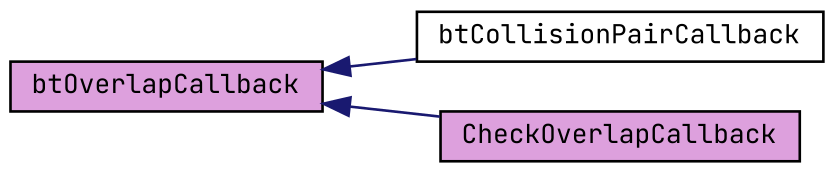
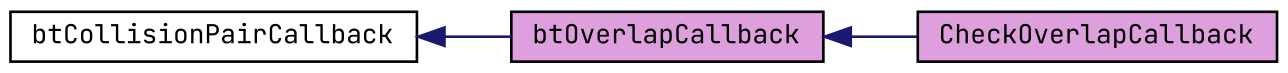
  digraph {
    fontname="JetBrains Mono"
    rankdir=LR
    node [color=black fillcolor=plum fontname="JetBrains Mono" fontsize=10 shape=record style=filled]
    edge [color=midnightblue dir=back fontname="JetBrains Mono" fontsize=10 labelfontname=Helvetica labelfontsize=10 style=solid]
    n1 [height=0.2 label=btOverlapCallback width=0.4]
    n2 [fillcolor=white height=0.2 label=btCollisionPairCallback width=0.4]
    n3 [height=0.2 label=CheckOverlapCallback width=0.4]
-   n1 -> n2
+   n2 -> n1
    n1 -> n3
  }
